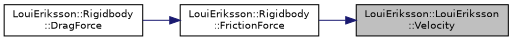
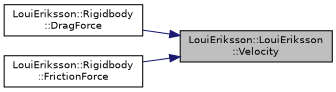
  digraph {
    rankdir=RL
    node [color=black fillcolor=white fontname=Helvetica fontsize=10 shape=record style=filled]
    edge [color=midnightblue dir=back fontname=Helvetica fontsize=10 labelfontname=Helvetica labelfontsize=10 style=solid]
    n1 [fillcolor=grey75 fontcolor=black height=0.2 label="LouiEriksson::LouiEriksson\l::Velocity" width=0.4]
    n2 [height=0.2 label="LouiEriksson::Rigidbody\l::DragForce" width=0.4]
    n3 [height=0.2 label="LouiEriksson::Rigidbody\l::FrictionForce" width=0.4]
-   n3 -> n2
+   n1 -> n2
    n1 -> n3
  }
